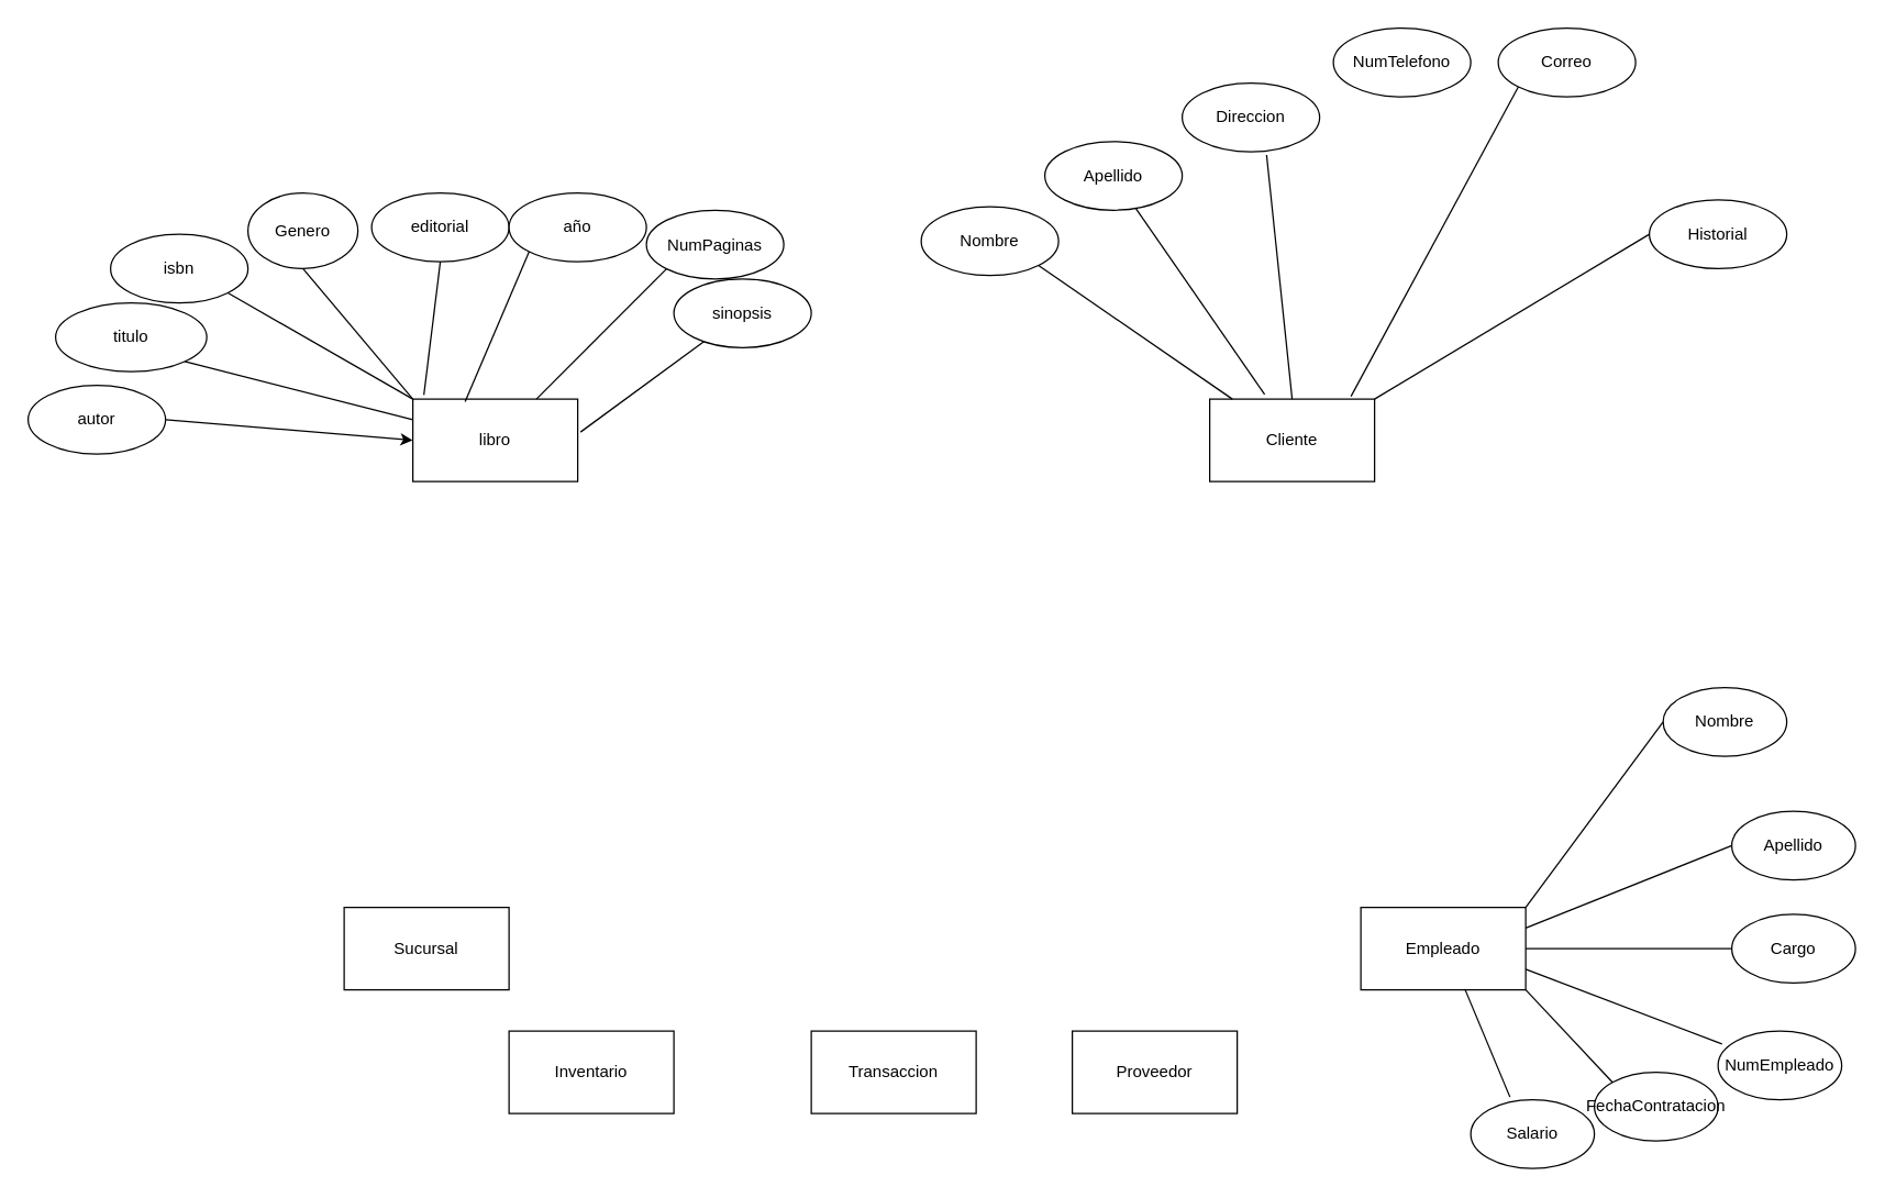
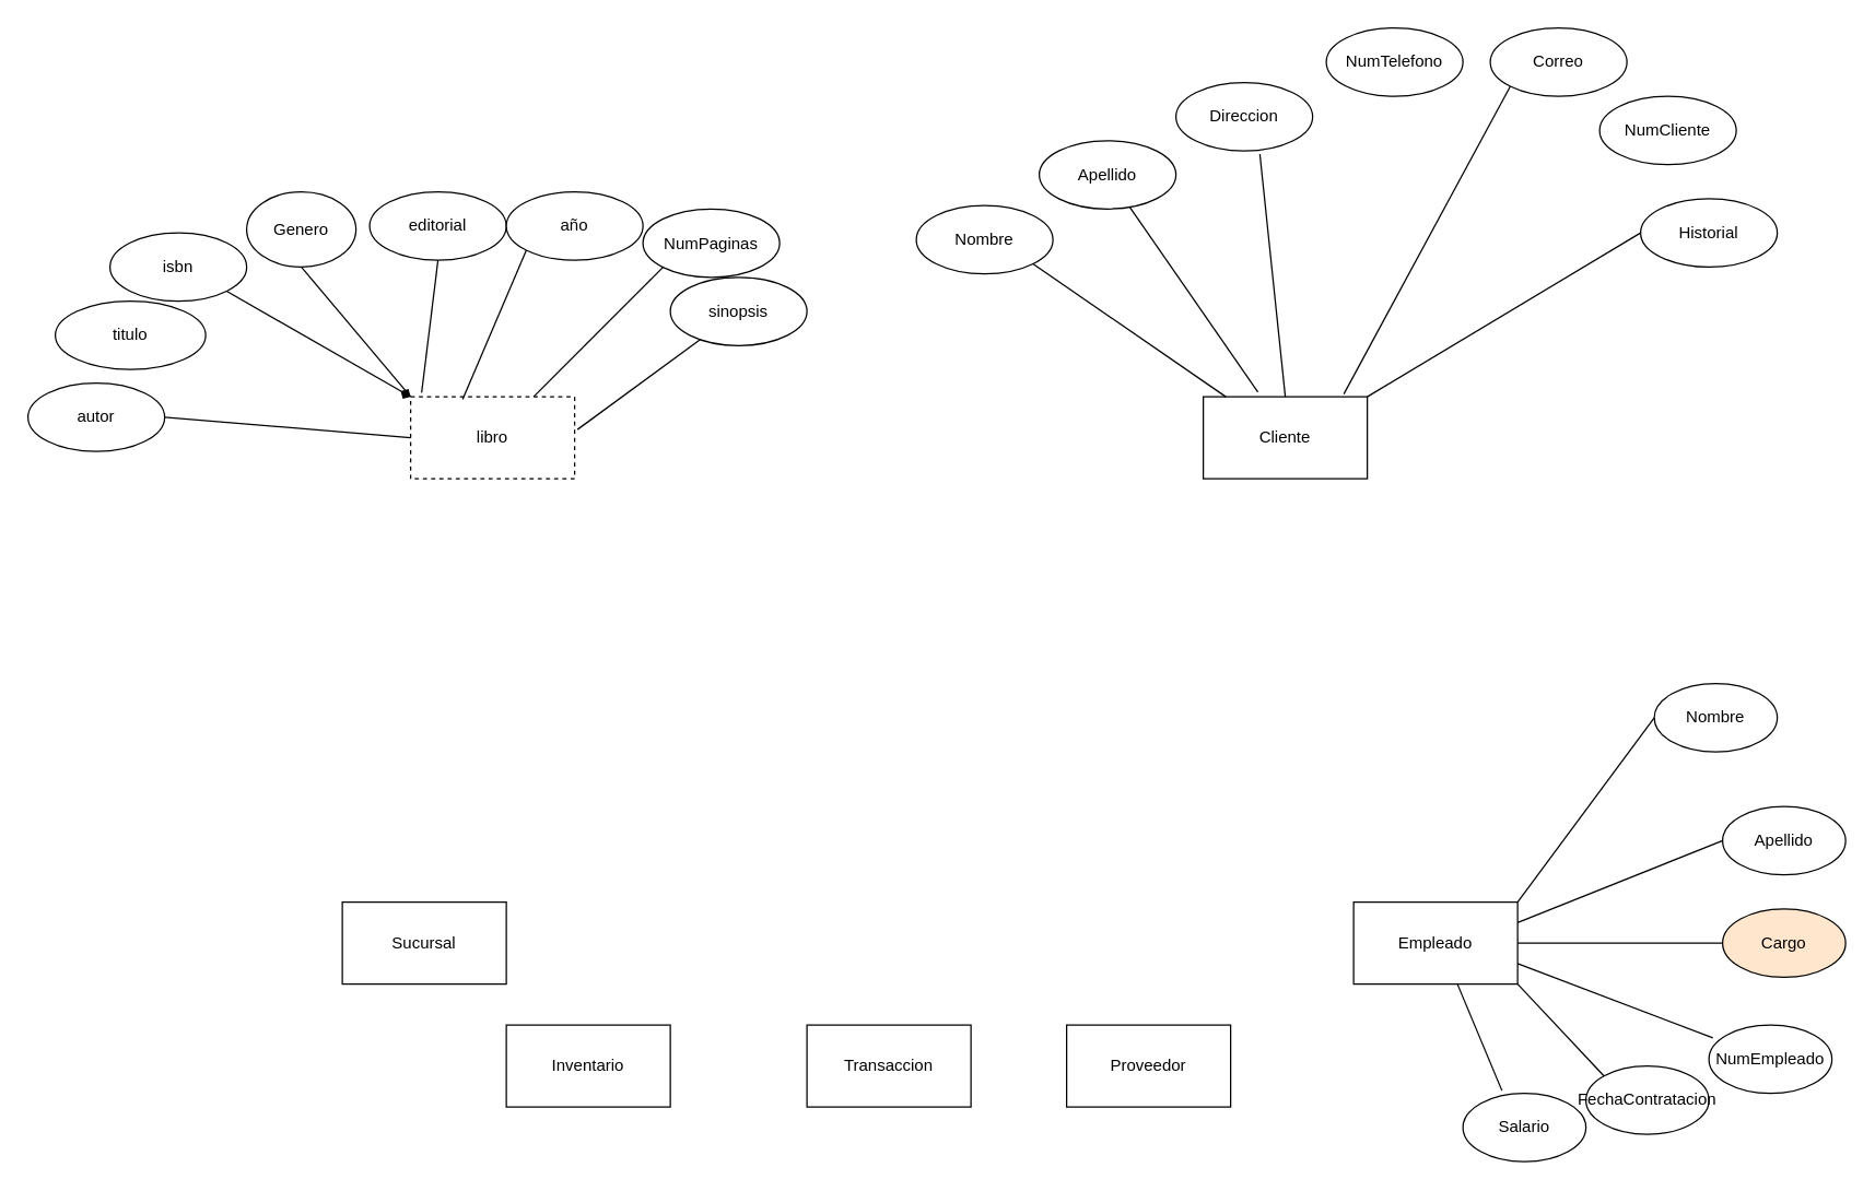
  <mxCell id="0" />
  <mxCell id="1" parent="0" />
- <mxCell id="2" value="libro" style="rounded=0;whiteSpace=wrap;html=1;" vertex="1" parent="1"><mxGeometry x="300" y="290" width="120" height="60" as="geometry" /></mxCell>
+ <mxCell id="2" value="libro" style="rounded=0;whiteSpace=wrap;html=1;dashed=1;" vertex="1" parent="1"><mxGeometry x="300" y="290" width="120" height="60" as="geometry" /></mxCell>
  <mxCell id="3" value="editorial" style="ellipse;whiteSpace=wrap;html=1;" vertex="1" parent="1"><mxGeometry y="140" width="100" height="50" as="geometry" x="270" /></mxCell>
  <mxCell id="4" value="isbn" style="ellipse;whiteSpace=wrap;html=1;" vertex="1" parent="1"><mxGeometry x="80" y="170" width="100" height="50" as="geometry" /></mxCell>
  <mxCell id="5" value="año" style="ellipse;whiteSpace=wrap;html=1;" vertex="1" parent="1"><mxGeometry x="370" y="140" width="100" height="50" as="geometry" /></mxCell>
  <mxCell id="6" value="titulo" style="ellipse;whiteSpace=wrap;html=1;" vertex="1" parent="1"><mxGeometry x="40" y="220" width="110" height="50" as="geometry" /></mxCell>
  <mxCell id="7" value="autor" style="ellipse;whiteSpace=wrap;html=1;" vertex="1" parent="1"><mxGeometry x="20" y="280" width="100" height="50" as="geometry" /></mxCell>
  <mxCell id="8" value="NumPaginas" style="ellipse;whiteSpace=wrap;html=1;" vertex="1" parent="1"><mxGeometry x="470" y="152.5" width="100" height="50" as="geometry" /></mxCell>
  <mxCell id="9" value="Genero" style="ellipse;whiteSpace=wrap;html=1;" vertex="1" parent="1"><mxGeometry x="180" y="140" width="80" height="55" as="geometry" /></mxCell>
  <mxCell id="10" value="sinopsis" style="ellipse;whiteSpace=wrap;html=1;" vertex="1" parent="1"><mxGeometry x="490" y="202.5" width="100" height="50" as="geometry" /></mxCell>
- <mxCell id="11" value="" style="endArrow=classic;html=1;exitX=1;exitY=0.5;exitDx=0;exitDy=0;entryX=0;entryY=0.5;entryDx=0;entryDy=0;" edge="1" parent="1" source="7" target="2"><mxGeometry width="50" height="50" relative="1" as="geometry"><mxPoint x="140" y="302.5" as="sourcePoint" /><mxPoint x="190" y="252.5" as="targetPoint" /></mxGeometry></mxCell>
- <mxCell id="12" value="" style="endArrow=none;html=1;exitX=1;exitY=1;exitDx=0;exitDy=0;entryX=0;entryY=0;entryDx=0;entryDy=0;" edge="1" parent="1" source="4" target="2"><mxGeometry width="50" height="50" relative="1" as="geometry"><mxPoint x="130" y="315" as="sourcePoint" /><mxPoint x="310" y="330" as="targetPoint" /></mxGeometry></mxCell>
+ <mxCell id="11" value="" style="endArrow=none;html=1;exitX=1;exitY=0.5;exitDx=0;exitDy=0;entryX=0;entryY=0.5;entryDx=0;entryDy=0;" edge="1" parent="1" source="7" target="2"><mxGeometry width="50" height="50" relative="1" as="geometry"><mxPoint x="140" y="302.5" as="sourcePoint" /><mxPoint x="190" y="252.5" as="targetPoint" /></mxGeometry></mxCell>
+ <mxCell id="12" value="" style="endArrow=diamond;html=1;exitX=1;exitY=1;exitDx=0;exitDy=0;entryX=0;entryY=0;entryDx=0;entryDy=0;" edge="1" parent="1" source="4" target="2"><mxGeometry width="50" height="50" relative="1" as="geometry"><mxPoint x="130" y="315" as="sourcePoint" /><mxPoint x="310" y="330" as="targetPoint" /></mxGeometry></mxCell>
  <mxCell id="13" value="" style="endArrow=none;html=1;exitX=0.5;exitY=1;exitDx=0;exitDy=0;entryX=0;entryY=0;entryDx=0;entryDy=0;" edge="1" parent="1" source="9" target="2"><mxGeometry width="50" height="50" relative="1" as="geometry"><mxPoint x="140" y="325" as="sourcePoint" /><mxPoint x="320" y="340" as="targetPoint" /></mxGeometry></mxCell>
- <mxCell id="14" value="" style="endArrow=none;html=1;exitX=1;exitY=1;exitDx=0;exitDy=0;entryX=0;entryY=0.25;entryDx=0;entryDy=0;" edge="1" parent="1" source="6" target="2"><mxGeometry width="50" height="50" relative="1" as="geometry"><mxPoint x="150" y="335" as="sourcePoint" /><mxPoint x="330" y="350" as="targetPoint" /></mxGeometry></mxCell>
  <mxCell id="15" value="" style="endArrow=none;html=1;exitX=0.5;exitY=1;exitDx=0;exitDy=0;entryX=0.067;entryY=-0.05;entryDx=0;entryDy=0;entryPerimeter=0;" edge="1" parent="1" source="3" target="2"><mxGeometry width="50" height="50" relative="1" as="geometry"><mxPoint x="160" y="345" as="sourcePoint" /><mxPoint x="340" y="360" as="targetPoint" /></mxGeometry></mxCell>
  <mxCell id="16" value="" style="endArrow=none;html=1;exitX=0;exitY=1;exitDx=0;exitDy=0;entryX=0.317;entryY=0.033;entryDx=0;entryDy=0;entryPerimeter=0;" edge="1" parent="1" source="5" target="2"><mxGeometry width="50" height="50" relative="1" as="geometry"><mxPoint x="170" y="355" as="sourcePoint" /><mxPoint x="350" y="370" as="targetPoint" /></mxGeometry></mxCell>
  <mxCell id="17" value="" style="endArrow=none;html=1;exitX=0;exitY=1;exitDx=0;exitDy=0;" edge="1" parent="1" source="8" target="2"><mxGeometry width="50" height="50" relative="1" as="geometry"><mxPoint x="180" y="365" as="sourcePoint" /><mxPoint x="360" y="380" as="targetPoint" /></mxGeometry></mxCell>
  <mxCell id="18" value="" style="endArrow=none;html=1;entryX=1.017;entryY=0.4;entryDx=0;entryDy=0;entryPerimeter=0;" edge="1" parent="1" source="10" target="2"><mxGeometry width="50" height="50" relative="1" as="geometry"><mxPoint x="190" y="375" as="sourcePoint" /><mxPoint x="370" y="390" as="targetPoint" /></mxGeometry></mxCell>
  <mxCell id="19" value="Cliente" style="rounded=0;whiteSpace=wrap;html=1;" vertex="1" parent="1"><mxGeometry x="880" y="290" width="120" height="60" as="geometry" /></mxCell>
  <mxCell id="20" value="Nombre" style="ellipse;whiteSpace=wrap;html=1;" vertex="1" parent="1"><mxGeometry x="670" width="100" height="50" as="geometry" y="150" /></mxCell>
  <mxCell id="21" value="Apellido" style="ellipse;whiteSpace=wrap;html=1;" vertex="1" parent="1"><mxGeometry x="760" y="102.5" width="100" height="50" as="geometry" /></mxCell>
  <mxCell id="22" value="Direccion" style="ellipse;whiteSpace=wrap;html=1;" vertex="1" parent="1"><mxGeometry x="860" y="60" width="100" height="50" as="geometry" /></mxCell>
  <mxCell id="23" value="NumTelefono" style="ellipse;whiteSpace=wrap;html=1;" vertex="1" parent="1"><mxGeometry x="970" y="20" width="100" height="50" as="geometry" /></mxCell>
  <mxCell id="24" value="Correo" style="ellipse;whiteSpace=wrap;html=1;" vertex="1" parent="1"><mxGeometry x="1090" y="20" width="100" height="50" as="geometry" /></mxCell>
+ <mxCell id="25" value="NumCliente" style="ellipse;whiteSpace=wrap;html=1;" vertex="1" parent="1"><mxGeometry x="1170" y="70" width="100" height="50" as="geometry" /></mxCell>
  <mxCell id="26" value="Historial" style="ellipse;whiteSpace=wrap;html=1;" vertex="1" parent="1"><mxGeometry x="1200" y="145" width="100" height="50" as="geometry" /></mxCell>
  <mxCell id="27" value="" style="endArrow=none;html=1;entryX=0;entryY=0.5;entryDx=0;entryDy=0;exitX=1;exitY=0;exitDx=0;exitDy=0;" edge="1" parent="1" source="19" target="26"><mxGeometry width="50" height="50" relative="1" as="geometry"><mxPoint x="1030" y="250" as="sourcePoint" /><mxPoint x="1080" y="200" as="targetPoint" /></mxGeometry></mxCell>
  <mxCell id="28" value="" style="endArrow=none;html=1;entryX=0.857;entryY=-0.033;entryDx=0;entryDy=0;exitX=0;exitY=1;exitDx=0;exitDy=0;entryPerimeter=0;" edge="1" parent="1" source="24" target="19"><mxGeometry width="50" height="50" relative="1" as="geometry"><mxPoint x="1010" y="300" as="sourcePoint" /><mxPoint x="1210" y="180" as="targetPoint" /></mxGeometry></mxCell>
  <mxCell id="29" value="" style="endArrow=none;html=1;entryX=0.5;entryY=0;entryDx=0;entryDy=0;exitX=0.614;exitY=1.046;exitDx=0;exitDy=0;exitPerimeter=0;" edge="1" parent="1" source="22" target="19"><mxGeometry width="50" height="50" relative="1" as="geometry"><mxPoint x="1020" y="310" as="sourcePoint" /><mxPoint x="1220" y="190" as="targetPoint" /></mxGeometry></mxCell>
  <mxCell id="30" value="" style="endArrow=none;html=1;entryX=0.333;entryY=-0.057;entryDx=0;entryDy=0;entryPerimeter=0;" edge="1" parent="1" source="21" target="19"><mxGeometry width="50" height="50" relative="1" as="geometry"><mxPoint x="1050" y="340" as="sourcePoint" /><mxPoint x="1250" y="220" as="targetPoint" /></mxGeometry></mxCell>
  <mxCell id="31" value="" style="endArrow=none;html=1;exitX=1;exitY=1;exitDx=0;exitDy=0;" edge="1" parent="1" source="20" target="19"><mxGeometry width="50" height="50" relative="1" as="geometry"><mxPoint x="1060" y="350" as="sourcePoint" /><mxPoint x="1260" y="230" as="targetPoint" /></mxGeometry></mxCell>
  <mxCell id="32" value="Empleado" style="rounded=0;whiteSpace=wrap;html=1;" vertex="1" parent="1"><mxGeometry x="990" y="660" width="120" height="60" as="geometry" /></mxCell>
  <mxCell id="33" value="Proveedor" style="rounded=0;whiteSpace=wrap;html=1;" vertex="1" parent="1"><mxGeometry x="780" y="750" width="120" height="60" as="geometry" /></mxCell>
  <mxCell id="34" value="Sucursal" style="rounded=0;whiteSpace=wrap;html=1;" vertex="1" parent="1"><mxGeometry x="250" y="660" width="120" height="60" as="geometry" /></mxCell>
  <mxCell id="35" value="Transaccion" style="rounded=0;whiteSpace=wrap;html=1;" vertex="1" parent="1"><mxGeometry x="590" y="750" width="120" height="60" as="geometry" /></mxCell>
  <mxCell id="36" value="Inventario" style="rounded=0;whiteSpace=wrap;html=1;" vertex="1" parent="1"><mxGeometry x="370" y="750" width="120" height="60" as="geometry" /></mxCell>
  <mxCell id="37" value="Apellido" style="ellipse;whiteSpace=wrap;html=1;" vertex="1" parent="1"><mxGeometry x="1260" y="590" width="90" height="50" as="geometry" /></mxCell>
- <mxCell id="38" value="Cargo" style="ellipse;whiteSpace=wrap;html=1;" vertex="1" parent="1"><mxGeometry x="1260" y="665" width="90" height="50" as="geometry" /></mxCell>
+ <mxCell id="38" value="Cargo" style="ellipse;whiteSpace=wrap;html=1;fillColor=#ffe6cc;" vertex="1" parent="1"><mxGeometry x="1260" y="665" width="90" height="50" as="geometry" /></mxCell>
  <mxCell id="39" value="NumEmpleado" style="ellipse;whiteSpace=wrap;html=1;" vertex="1" parent="1"><mxGeometry x="1250" y="750" width="90" height="50" as="geometry" /></mxCell>
  <mxCell id="40" value="Salario" style="ellipse;whiteSpace=wrap;html=1;" vertex="1" parent="1"><mxGeometry x="1070" y="800" width="90" height="50" as="geometry" /></mxCell>
  <mxCell id="41" value="Nombre" style="ellipse;whiteSpace=wrap;html=1;" vertex="1" parent="1"><mxGeometry x="1210" y="500" width="90" height="50" as="geometry" /></mxCell>
  <mxCell id="42" value="FechaContratacion" style="ellipse;whiteSpace=wrap;html=1;" vertex="1" parent="1"><mxGeometry x="1160" y="780" width="90" height="50" as="geometry" /></mxCell>
  <mxCell id="43" value="" style="endArrow=none;html=1;exitX=1;exitY=0;exitDx=0;exitDy=0;entryX=0;entryY=0.5;entryDx=0;entryDy=0;" edge="1" parent="1" source="32" target="41"><mxGeometry width="50" height="50" relative="1" as="geometry"><mxPoint x="1110" y="650" as="sourcePoint" /><mxPoint x="1210" y="540" as="targetPoint" /></mxGeometry></mxCell>
  <mxCell id="44" value="" style="endArrow=none;html=1;entryX=0;entryY=0.5;entryDx=0;entryDy=0;exitX=1;exitY=0.25;exitDx=0;exitDy=0;" edge="1" parent="1" source="32" target="37"><mxGeometry width="50" height="50" relative="1" as="geometry"><mxPoint x="1140" y="430" as="sourcePoint" /><mxPoint x="1340" y="310" as="targetPoint" /><Array as="points" /></mxGeometry></mxCell>
  <mxCell id="45" value="" style="endArrow=none;html=1;entryX=0;entryY=0.5;entryDx=0;entryDy=0;exitX=1;exitY=0.5;exitDx=0;exitDy=0;" edge="1" parent="1" source="32" target="38"><mxGeometry width="50" height="50" relative="1" as="geometry"><mxPoint x="1150" y="440" as="sourcePoint" /><mxPoint x="1350" y="320" as="targetPoint" /></mxGeometry></mxCell>
  <mxCell id="46" value="" style="endArrow=none;html=1;entryX=1;entryY=0.75;entryDx=0;entryDy=0;exitX=0.032;exitY=0.189;exitDx=0;exitDy=0;exitPerimeter=0;" edge="1" parent="1" source="39" target="32"><mxGeometry width="50" height="50" relative="1" as="geometry"><mxPoint x="1160" y="450" as="sourcePoint" /><mxPoint x="1360" y="330" as="targetPoint" /></mxGeometry></mxCell>
  <mxCell id="47" value="" style="endArrow=none;html=1;entryX=1;entryY=1;entryDx=0;entryDy=0;exitX=0;exitY=0;exitDx=0;exitDy=0;" edge="1" parent="1" source="42" target="32"><mxGeometry width="50" height="50" relative="1" as="geometry"><mxPoint x="1262.88" y="769.45" as="sourcePoint" /><mxPoint x="1120" y="715" as="targetPoint" /><Array as="points" /></mxGeometry></mxCell>
  <mxCell id="48" value="" style="endArrow=none;html=1;entryX=0.631;entryY=0.99;entryDx=0;entryDy=0;exitX=0.317;exitY=-0.04;exitDx=0;exitDy=0;exitPerimeter=0;entryPerimeter=0;" edge="1" parent="1" source="40" target="32"><mxGeometry width="50" height="50" relative="1" as="geometry"><mxPoint x="1272.88" y="779.45" as="sourcePoint" /><mxPoint x="1130" y="725" as="targetPoint" /></mxGeometry></mxCell>
